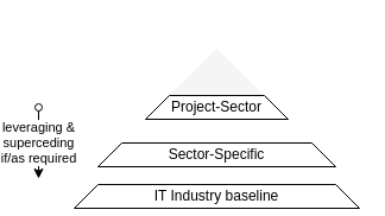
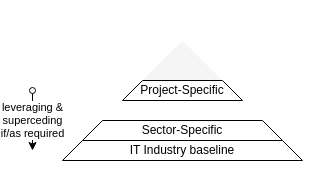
  <mxCell id="0" />
  <mxCell id="1" parent="0" />
  <mxCell id="2" value="" style="triangle;whiteSpace=wrap;html=1;rotation=-90;fillColor=#f5f5f5;fontColor=#333333;strokeColor=none;" vertex="1" parent="1"><mxGeometry x="150" y="20" width="40" height="80" as="geometry" /></mxCell>
- <mxCell id="3" value="Project-Sector" style="shape=trapezoid;perimeter=trapezoidPerimeter;whiteSpace=wrap;html=1;fixedSize=1;" vertex="1" parent="1"><mxGeometry x="110" y="80" width="120" height="20" as="geometry" /></mxCell>
+ <mxCell id="3" value="Project-Specific" style="shape=trapezoid;perimeter=trapezoidPerimeter;whiteSpace=wrap;html=1;fixedSize=1;" vertex="1" parent="1"><mxGeometry x="110" y="80" width="120" height="20" as="geometry" /></mxCell>
  <mxCell id="4" value="Sector-Specific" style="shape=trapezoid;perimeter=trapezoidPerimeter;whiteSpace=wrap;html=1;fixedSize=1;" vertex="1" parent="1"><mxGeometry x="70" y="120" width="200" height="20" as="geometry" /></mxCell>
- <mxCell id="5" value="IT Industry baseline" style="shape=trapezoid;perimeter=trapezoidPerimeter;whiteSpace=wrap;html=1;fixedSize=1;" vertex="1" parent="1"><mxGeometry x="50" y="155" width="240" height="20" as="geometry" /></mxCell>
+ <mxCell id="5" value="IT Industry baseline" style="shape=trapezoid;perimeter=trapezoidPerimeter;whiteSpace=wrap;html=1;fixedSize=1;" vertex="1" parent="1"><mxGeometry x="50" y="140" width="240" height="20" as="geometry" /></mxCell>
  <mxCell id="6" value="leveraging &amp;amp;&lt;br&gt;superceding&lt;br&gt;if/as required" style="endArrow=classic;html=1;rounded=0;startArrow=oval;startFill=0;" edge="1" parent="1"><mxGeometry width="50" height="50" relative="1" as="geometry"><mxPoint x="20" y="90" as="sourcePoint" /><mxPoint x="20" y="150" as="targetPoint" /></mxGeometry></mxCell>
